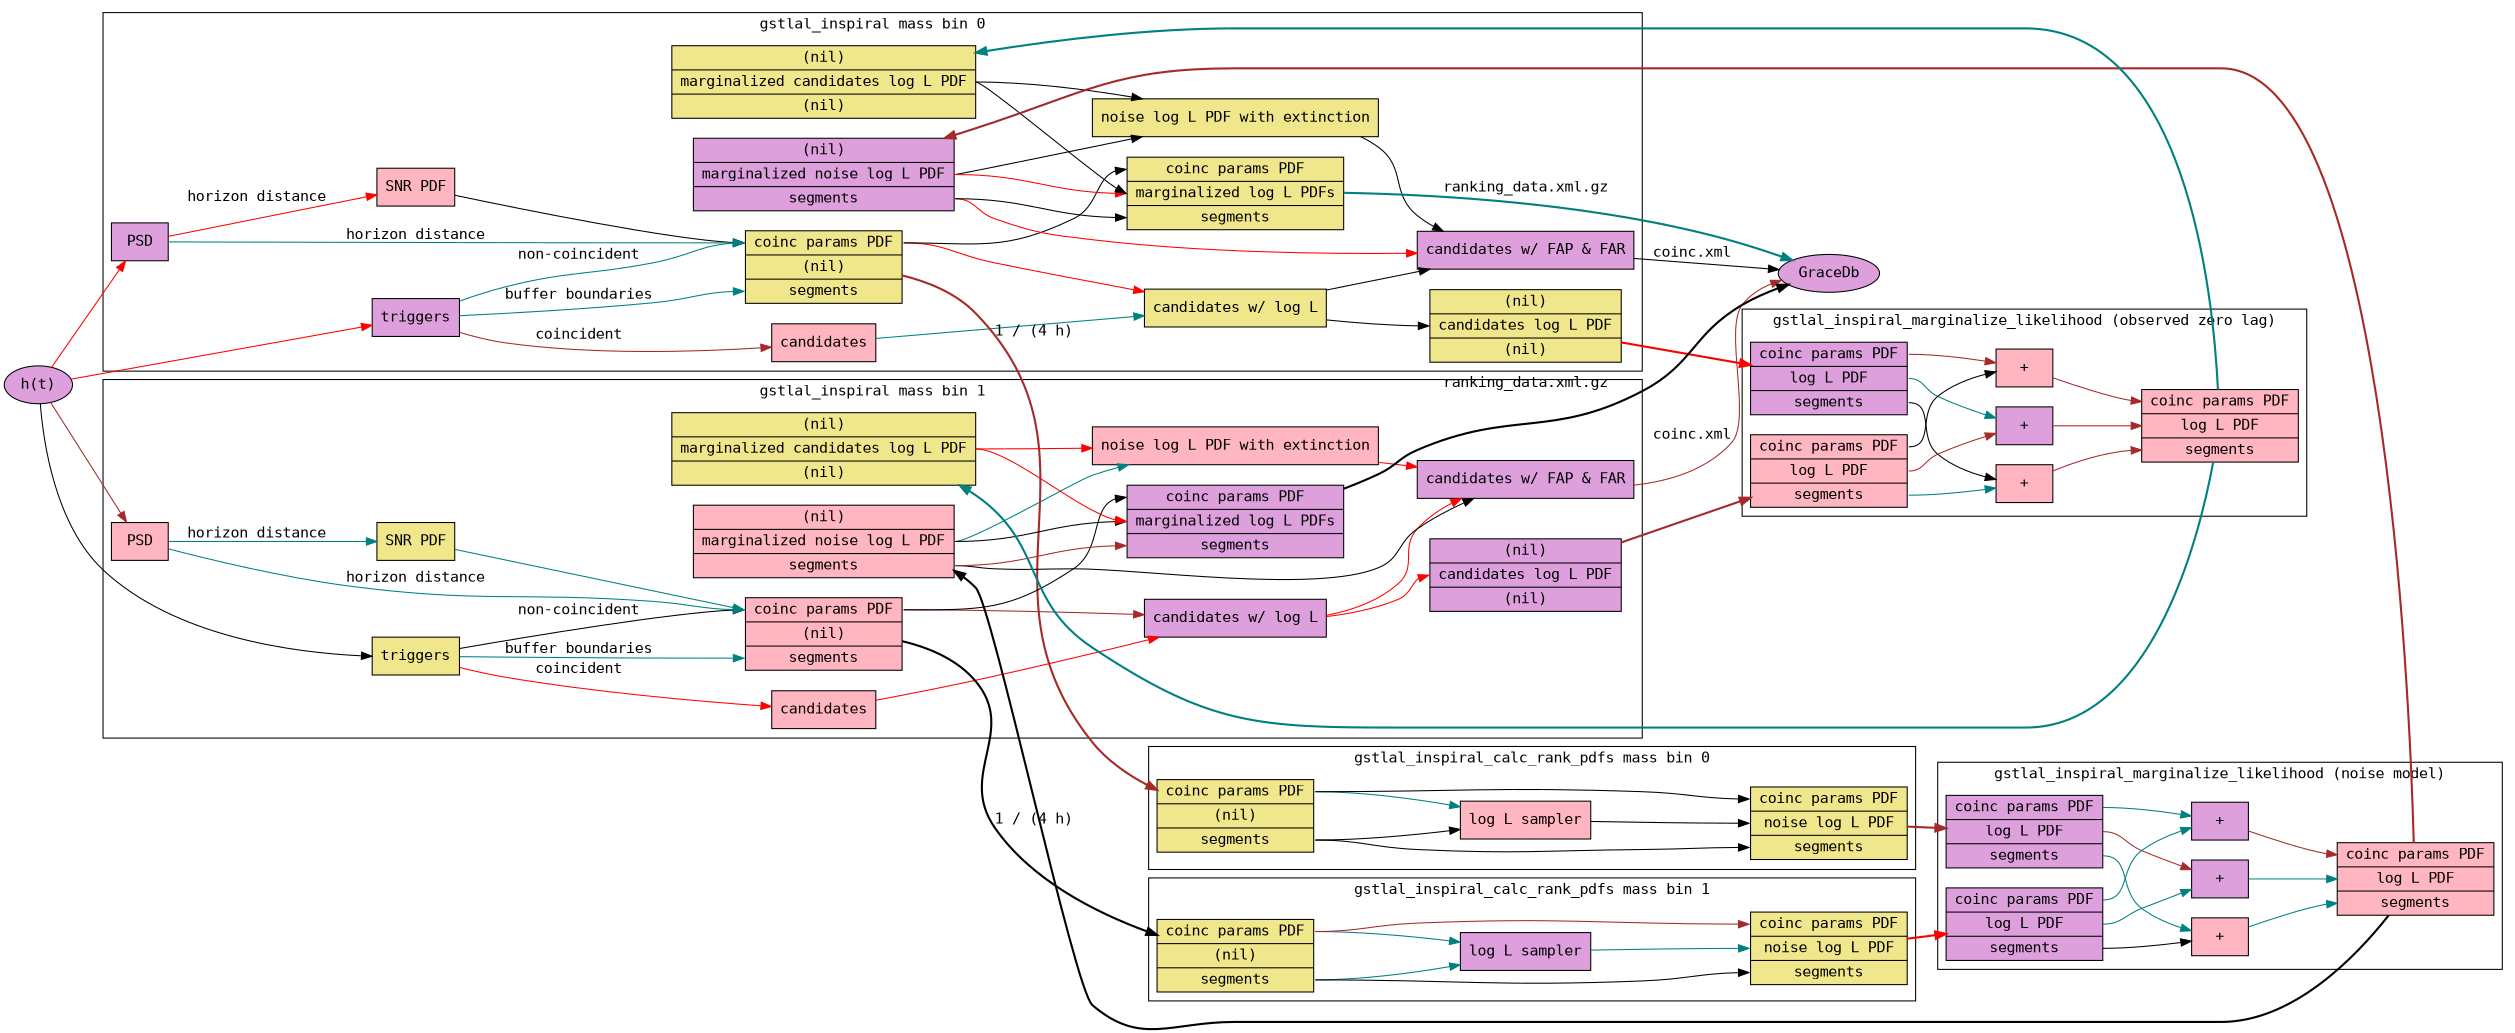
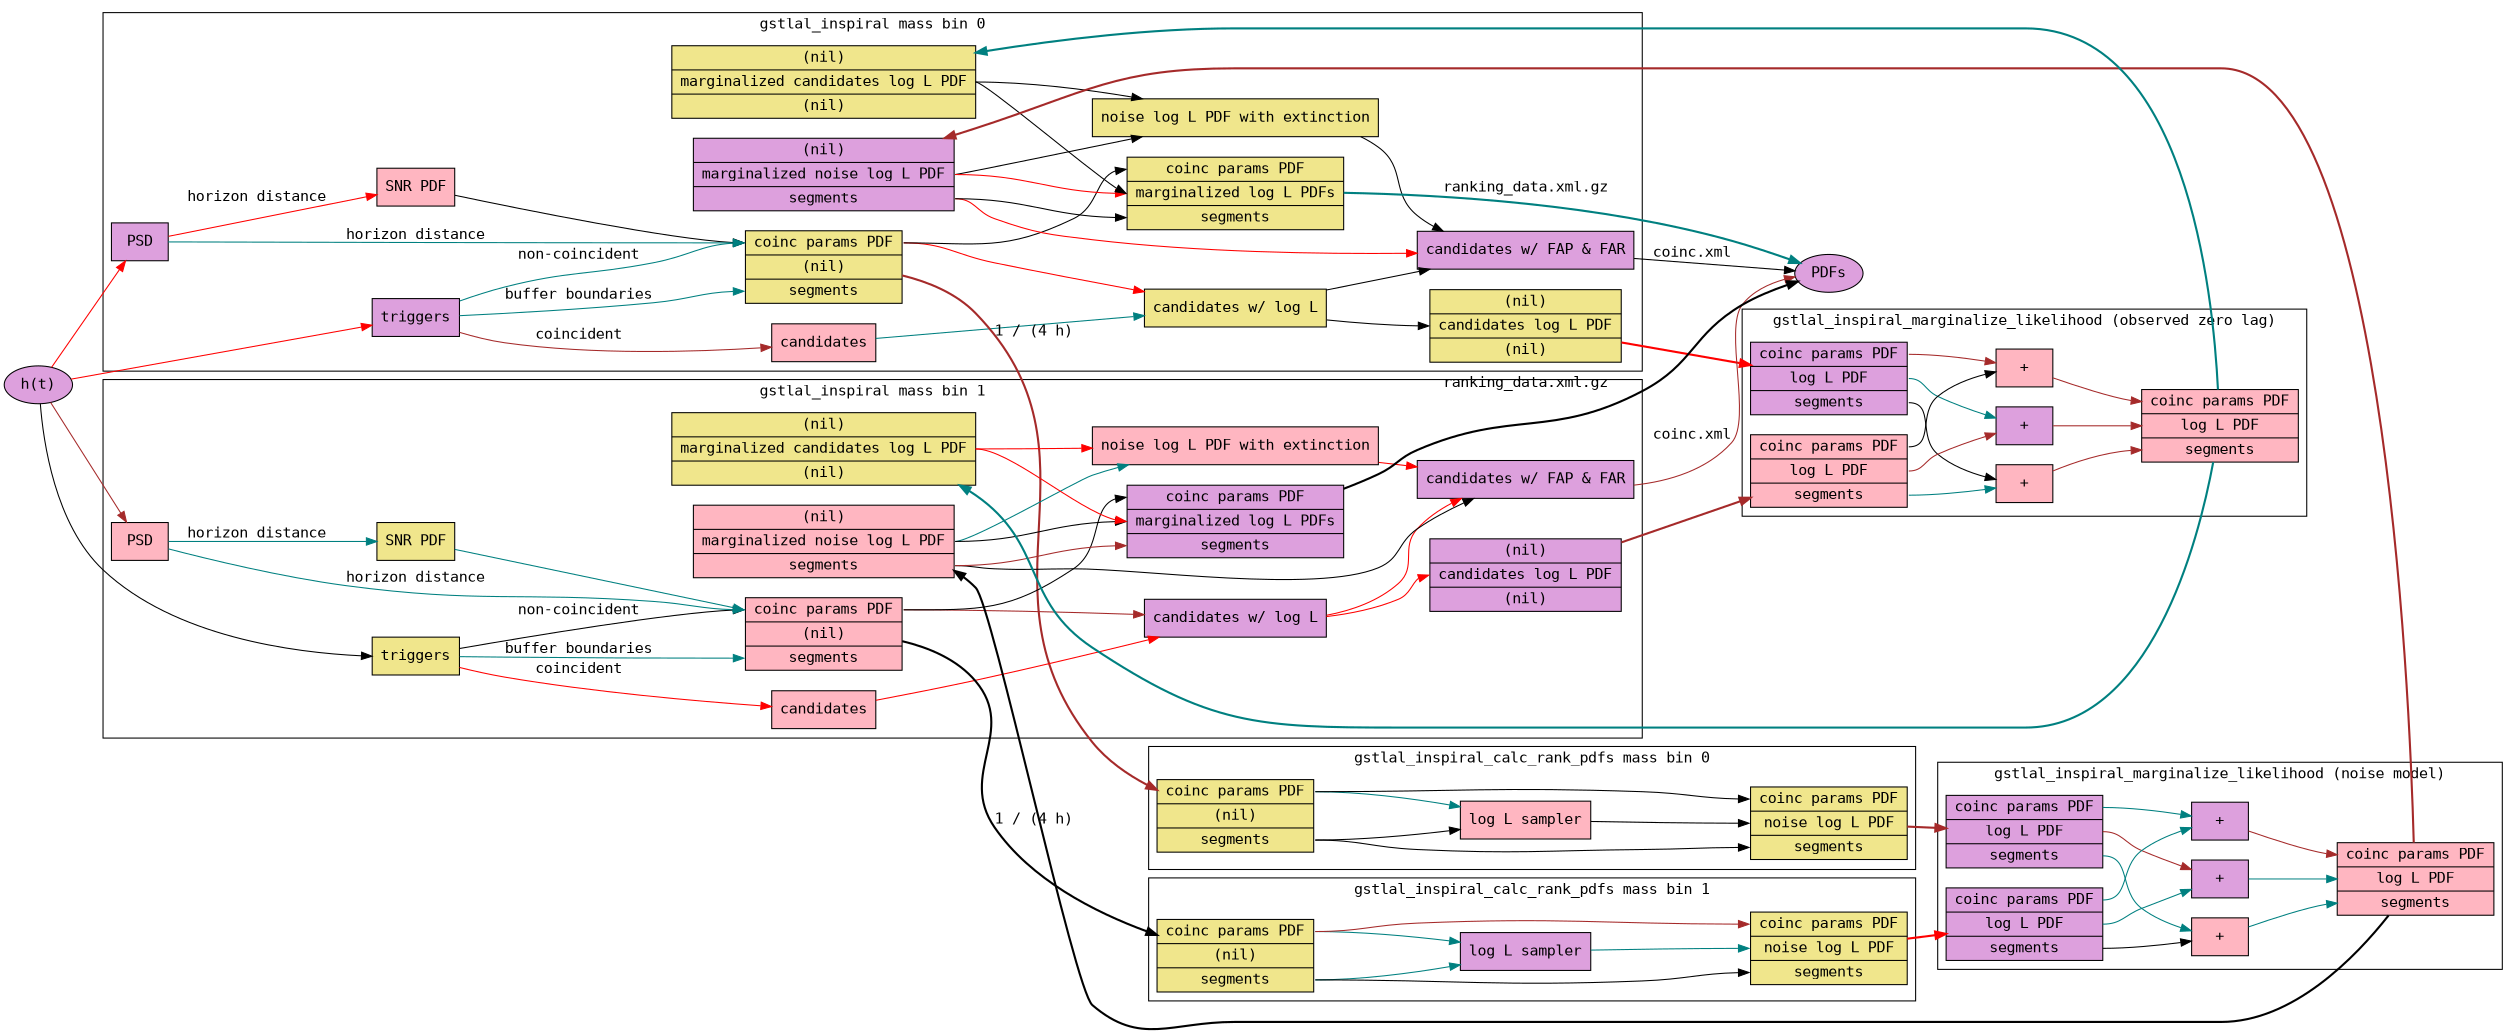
  digraph {
    rankdir=LR
    fontname="DejaVu Sans Mono"
    node [shape=record style=filled fillcolor=plum fontname="DejaVu Sans Mono"]
    edge [color=black fontname="DejaVu Sans Mono"]
    n1 [label=triggers]
    n2 [label=candidates fillcolor=lightpink]
    n3 [label="<f0> coinc params PDF | <f1> (nil) | <f2> segments" fillcolor=khaki]
    n4 [label="candidates w/ log L" fillcolor=khaki]
    n5 [label="candidates w/ FAP & FAR"]
    n6 [label="<f0> (nil) | <f1> candidates log L PDF | <f2> (nil)" fillcolor=khaki]
    n7 [label="SNR PDF" fillcolor=lightpink]
    n8 [label=PSD]
    n9 [label="noise log L PDF with extinction" fillcolor=khaki]
    n10 [label="<f0> coinc params PDF | <f1> marginalized log L PDFs | <f2> segments" fillcolor=khaki]
    n11 [label="<f0> (nil) | <f1> marginalized noise log L PDF | <f2> segments"]
    n12 [label="<f0> (nil) | <f1> marginalized candidates log L PDF | <f2> (nil)" fillcolor=khaki]
    n13 [label=triggers fillcolor=khaki]
    n14 [label=candidates fillcolor=lightpink]
    n15 [label="<f0> coinc params PDF | <f1> (nil) | <f2> segments" fillcolor=lightpink]
    n16 [label="candidates w/ log L"]
    n17 [label="candidates w/ FAP & FAR"]
    n18 [label="<f0> (nil) | <f1> candidates log L PDF | <f2> (nil)"]
    n19 [label="SNR PDF" fillcolor=khaki]
    n20 [label=PSD fillcolor=lightpink]
    n21 [label="noise log L PDF with extinction" fillcolor=lightpink]
    n22 [label="<f0> coinc params PDF | <f1> marginalized log L PDFs | <f2> segments"]
    n23 [label="<f0> (nil) | <f1> marginalized noise log L PDF | <f2> segments" fillcolor=lightpink]
    n24 [label="<f0> (nil) | <f1> marginalized candidates log L PDF | <f2> (nil)" fillcolor=khaki]
    n25 [label="log L sampler" fillcolor=lightpink]
    n26 [label="<f0> coinc params PDF | <f1> noise log L PDF | <f2> segments" fillcolor=khaki]
    n27 [label="<f0> coinc params PDF | <f1> (nil) | <f2> segments" fillcolor=khaki]
    n28 [label="log L sampler"]
    n29 [label="<f0> coinc params PDF | <f1> noise log L PDF | <f2> segments" fillcolor=khaki]
    n30 [label="<f0> coinc params PDF | <f1> (nil) | <f2> segments" fillcolor=khaki]
    n31 [label="+"]
    n32 [label="<f0> coinc params PDF | <f1> log L PDF | <f2> segments" fillcolor=lightpink]
    n33 [label="+"]
    n34 [label="+" fillcolor=lightpink]
    n35 [label="<f0> coinc params PDF | <f1> log L PDF | <f2> segments"]
    n36 [label="<f0> coinc params PDF | <f1> log L PDF | <f2> segments"]
    n37 [label="+" fillcolor=lightpink]
    n38 [label="<f0> coinc params PDF | <f1> log L PDF | <f2> segments" fillcolor=lightpink]
    n39 [label="+"]
    n40 [label="+" fillcolor=lightpink]
    n41 [label="<f0> coinc params PDF | <f1> log L PDF | <f2> segments"]
    n42 [label="<f0> coinc params PDF | <f1> log L PDF | <f2> segments" fillcolor=lightpink]
-   n43 [label=GraceDb shape=""]
+   n43 [label=PDFs shape=""]
    n44 [label="h(t)" shape=""]
    subgraph cluster_1 {
      label="gstlal_inspiral mass bin 0"
      n1
      n2
      n3
      n4
      n5
      n6
      n7
      n8
      n9
      n10
      n11
      n12
    }
    subgraph cluster_2 {
      color=black
      label="gstlal_inspiral mass bin 1"
      n13
      n14
      n15
      n16
      n17
      n18
      n19
      n20
      n21
      n22
      n23
      n24
    }
    subgraph cluster_3 {
      label="gstlal_inspiral_calc_rank_pdfs mass bin 0"
      n25
      n26
      n27
    }
    subgraph cluster_4 {
      label="gstlal_inspiral_calc_rank_pdfs mass bin 1"
      n28
      n29
      n30
    }
    subgraph cluster_5 {
      label="gstlal_inspiral_marginalize_likelihood (noise model)"
      n31
      n32
      n33
      n34
      n35
      n36
    }
    subgraph cluster_6 {
      label="gstlal_inspiral_marginalize_likelihood (observed zero lag)"
      n37
      n38
      n39
      n40
      n41
      n42
    }
    n1 -> n2 [label=coincident color=brown]
    n1 -> n3 [headport=f2 label="buffer boundaries" color=teal]
    n1 -> n3 [headport=f0 label="non-coincident" color=teal]
    n2 -> n4 [color=teal]
    n3 -> n4 [tailport=f0 color=red]
    n3 -> n10 [headport=f0 tailport=f0]
    n3 -> n27 [label="1 / (4 h)" style=bold color=brown]
    n4 -> n5
    n4 -> n6 [headport=f1]
    n5 -> n43 [label="coinc.xml"]
    n6 -> n41 [style=bold color=red]
    n7 -> n3 [headport=f0]
    n8 -> n3 [headport=f0 label="horizon distance" color=teal]
    n8 -> n7 [label="horizon distance" color=red]
    n9 -> n5
    n10 -> n43 [label="ranking_data.xml.gz" style=bold color=teal]
    n11 -> n5 [tailport=f2 color=red]
    n11 -> n9 [tailport=f1]
    n11 -> n10 [headport=f1 tailport=f1 color=red]
    n11 -> n10 [headport=f2 tailport=f2]
    n12 -> n9 [tailport=f1]
    n12 -> n10 [headport=f1 tailport=f1]
    n13 -> n14 [label=coincident color=red]
    n13 -> n15 [headport=f2 label="buffer boundaries" color=teal]
    n13 -> n15 [headport=f0 label="non-coincident"]
    n14 -> n16 [color=red]
    n15 -> n16 [tailport=f0 color=brown]
    n15 -> n22 [headport=f0 tailport=f0]
    n15 -> n30 [label="1 / (4 h)" style=bold]
    n16 -> n17 [color=red]
    n16 -> n18 [headport=f1 color=red]
    n17 -> n43 [label="coinc.xml" color=brown]
    n18 -> n42 [style=bold color=brown]
    n19 -> n15 [headport=f0 color=teal]
    n20 -> n15 [headport=f0 label="horizon distance" color=teal]
    n20 -> n19 [label="horizon distance" color=teal]
    n21 -> n17 [color=red]
    n22 -> n43 [label="ranking_data.xml.gz" style=bold]
    n23 -> n17 [tailport=f2]
    n23 -> n21 [tailport=f1 color=teal]
    n23 -> n22 [headport=f1 tailport=f1]
    n23 -> n22 [headport=f2 tailport=f2 color=brown]
    n24 -> n21 [tailport=f1 color=red]
    n24 -> n22 [headport=f1 tailport=f1 color=red]
    n25 -> n26 [headport=f1]
    n26 -> n35 [style=bold color=brown]
    n27 -> n25 [tailport=f0 color=teal]
    n27 -> n25 [tailport=f2]
    n27 -> n26 [headport=f0 tailport=f0]
    n27 -> n26 [headport=f2 tailport=f2]
    n28 -> n29 [headport=f1 color=teal]
    n29 -> n36 [style=bold color=red]
    n30 -> n28 [tailport=f0 color=teal]
    n30 -> n28 [tailport=f2 color=teal]
    n30 -> n29 [headport=f0 tailport=f0 color=brown]
    n30 -> n29 [headport=f2 tailport=f2]
    n31 -> n32 [headport=f0 color=brown]
    n32 -> n11 [style=bold color=brown]
    n32 -> n23 [style=bold]
    n33 -> n32 [headport=f1 color=teal]
    n34 -> n32 [headport=f2 color=teal]
    n35 -> n31 [tailport=f0 color=teal]
    n35 -> n33 [tailport=f1 color=brown]
    n35 -> n34 [tailport=f2 color=teal]
    n36 -> n31 [tailport=f0 color=teal]
    n36 -> n33 [tailport=f1 color=teal]
    n36 -> n34 [tailport=f2]
    n37 -> n38 [headport=f0 color=brown]
    n38 -> n12 [style=bold color=teal]
    n38 -> n24 [style=bold color=teal]
    n39 -> n38 [headport=f1 color=brown]
    n40 -> n38 [headport=f2 color=brown]
    n41 -> n37 [tailport=f0 color=brown]
    n41 -> n39 [tailport=f1 color=teal]
    n41 -> n40 [tailport=f2]
    n42 -> n37 [tailport=f0]
    n42 -> n39 [tailport=f1 color=brown]
    n42 -> n40 [tailport=f2 color=teal]
    n44 -> n1 [color=red]
    n44 -> n8 [color=red]
    n44 -> n13
    n44 -> n20 [color=brown]
  }
